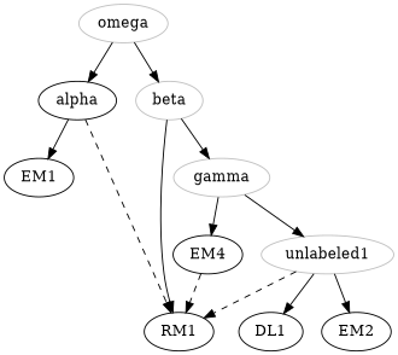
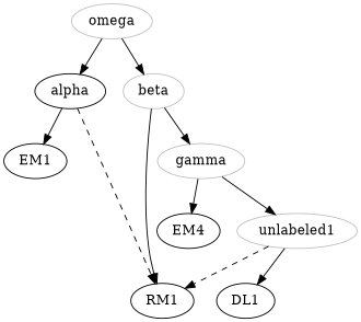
  digraph {
    omega [color=grey]
    alpha [color=alpha]
    beta [color=grey]
    EM1
    RM1
    gamma [color=grey]
    EM4
    unlabeled1 [color=grey]
    DL1
-   EM2
    omega -> alpha
    omega -> beta
    alpha -> EM1
    alpha -> RM1 [style=dashed]
    beta -> RM1
    beta -> gamma
    gamma -> EM4
    gamma -> unlabeled1
-   EM4 -> RM1 [style=dashed]
    unlabeled1 -> RM1 [style=dashed]
    unlabeled1 -> DL1
-   unlabeled1 -> EM2
  }
